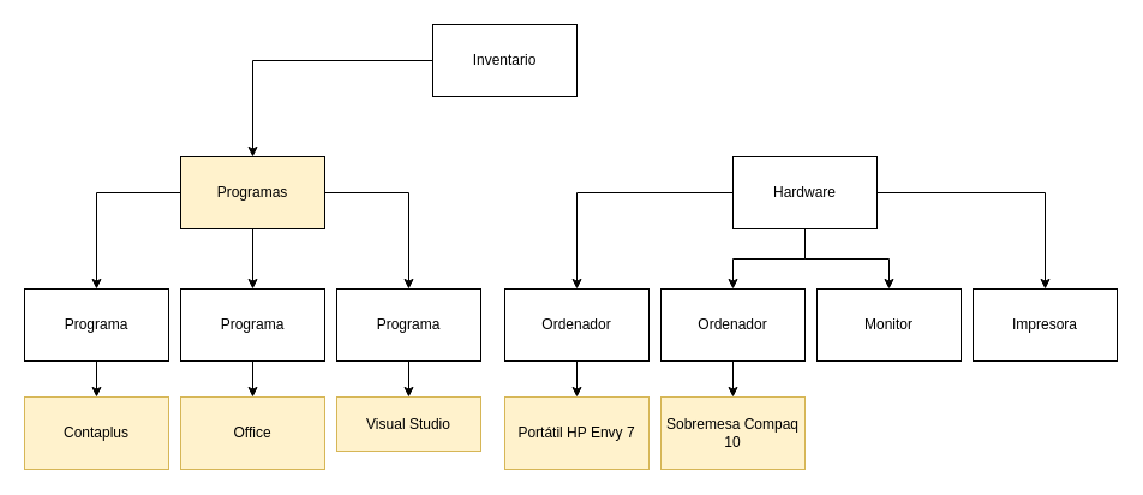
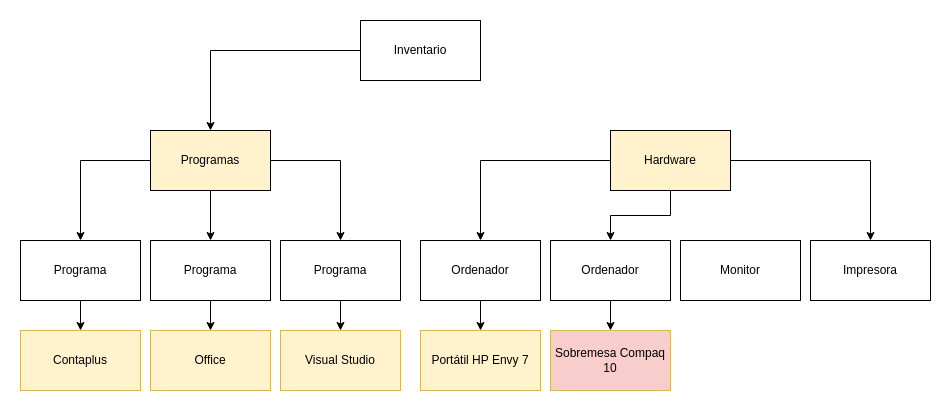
  <mxCell id="0" />
  <mxCell id="1" parent="0" />
  <mxCell id="2" style="edgeStyle=orthogonalEdgeStyle;rounded=0;orthogonalLoop=1;jettySize=auto;html=1;" edge="1" parent="1" source="3" target="12"><mxGeometry relative="1" as="geometry" /></mxCell>
  <mxCell id="3" value="&lt;div&gt;Inventario&lt;/div&gt;" style="rounded=0;whiteSpace=wrap;html=1;" vertex="1" parent="1"><mxGeometry x="360" y="20" width="120" height="60" as="geometry" /></mxCell>
  <mxCell id="4" style="edgeStyle=orthogonalEdgeStyle;rounded=0;orthogonalLoop=1;jettySize=auto;html=1;" edge="1" parent="1" source="8" target="26"><mxGeometry relative="1" as="geometry" /></mxCell>
  <mxCell id="5" style="edgeStyle=orthogonalEdgeStyle;rounded=0;orthogonalLoop=1;jettySize=auto;html=1;" edge="1" parent="1" source="8" target="24"><mxGeometry relative="1" as="geometry" /></mxCell>
- <mxCell id="6" style="edgeStyle=orthogonalEdgeStyle;rounded=0;orthogonalLoop=1;jettySize=auto;html=1;" edge="1" parent="1" source="8" target="22"><mxGeometry relative="1" as="geometry" /></mxCell>
  <mxCell id="7" style="edgeStyle=orthogonalEdgeStyle;rounded=0;orthogonalLoop=1;jettySize=auto;html=1;" edge="1" parent="1" source="8" target="27"><mxGeometry relative="1" as="geometry" /></mxCell>
- <mxCell id="8" value="Hardware" style="rounded=0;whiteSpace=wrap;html=1;" vertex="1" parent="1"><mxGeometry x="610" y="130" width="120" height="60" as="geometry" /></mxCell>
+ <mxCell id="8" value="Hardware" style="rounded=0;whiteSpace=wrap;html=1;fillColor=#fff2cc;" vertex="1" parent="1"><mxGeometry x="610" y="130" width="120" height="60" as="geometry" /></mxCell>
  <mxCell id="9" style="edgeStyle=orthogonalEdgeStyle;rounded=0;orthogonalLoop=1;jettySize=auto;html=1;" edge="1" parent="1" source="12" target="18"><mxGeometry relative="1" as="geometry" /></mxCell>
  <mxCell id="10" style="edgeStyle=orthogonalEdgeStyle;rounded=0;orthogonalLoop=1;jettySize=auto;html=1;" edge="1" parent="1" source="12" target="16"><mxGeometry relative="1" as="geometry" /></mxCell>
  <mxCell id="11" style="edgeStyle=orthogonalEdgeStyle;rounded=0;orthogonalLoop=1;jettySize=auto;html=1;" edge="1" parent="1" source="12" target="14"><mxGeometry relative="1" as="geometry" /></mxCell>
  <mxCell id="12" value="Programas" style="rounded=0;whiteSpace=wrap;html=1;fillColor=#fff2cc;" vertex="1" parent="1"><mxGeometry x="150" y="130" width="120" height="60" as="geometry" /></mxCell>
  <mxCell id="13" style="edgeStyle=orthogonalEdgeStyle;rounded=0;orthogonalLoop=1;jettySize=auto;html=1;" edge="1" parent="1" source="14" target="19"><mxGeometry relative="1" as="geometry" /></mxCell>
  <mxCell id="14" value="Programa" style="rounded=0;whiteSpace=wrap;html=1;" vertex="1" parent="1"><mxGeometry x="280" y="240" width="120" height="60" as="geometry" /></mxCell>
  <mxCell id="15" style="edgeStyle=orthogonalEdgeStyle;rounded=0;orthogonalLoop=1;jettySize=auto;html=1;" edge="1" parent="1" source="16" target="20"><mxGeometry relative="1" as="geometry" /></mxCell>
  <mxCell id="16" value="Programa" style="rounded=0;whiteSpace=wrap;html=1;" vertex="1" parent="1"><mxGeometry x="150" y="240" width="120" height="60" as="geometry" /></mxCell>
  <mxCell id="17" style="edgeStyle=orthogonalEdgeStyle;rounded=0;orthogonalLoop=1;jettySize=auto;html=1;" edge="1" parent="1" source="18" target="21"><mxGeometry relative="1" as="geometry" /></mxCell>
  <mxCell id="18" value="Programa" style="rounded=0;whiteSpace=wrap;html=1;" vertex="1" parent="1"><mxGeometry x="20" y="240" width="120" height="60" as="geometry" /></mxCell>
- <mxCell id="19" value="Visual Studio" style="rounded=0;whiteSpace=wrap;html=1;fillColor=#fff2cc;strokeColor=#d6b656;" vertex="1" parent="1"><mxGeometry x="280" y="330" width="120" height="45" as="geometry" /></mxCell>
+ <mxCell id="19" value="Visual Studio" style="rounded=0;whiteSpace=wrap;html=1;fillColor=#fff2cc;strokeColor=#d6b656;" vertex="1" parent="1"><mxGeometry x="280" y="330" width="120" height="60" as="geometry" /></mxCell>
  <mxCell id="20" value="Office" style="rounded=0;whiteSpace=wrap;html=1;fillColor=#fff2cc;strokeColor=#d6b656;" vertex="1" parent="1"><mxGeometry x="150" y="330" width="120" height="60" as="geometry" /></mxCell>
  <mxCell id="21" value="Contaplus" style="rounded=0;whiteSpace=wrap;html=1;fillColor=#fff2cc;strokeColor=#d6b656;" vertex="1" parent="1"><mxGeometry x="20" y="330" width="120" height="60" as="geometry" /></mxCell>
  <mxCell id="22" value="Monitor" style="rounded=0;whiteSpace=wrap;html=1;" vertex="1" parent="1"><mxGeometry x="680" y="240" width="120" height="60" as="geometry" /></mxCell>
  <mxCell id="23" style="edgeStyle=orthogonalEdgeStyle;rounded=0;orthogonalLoop=1;jettySize=auto;html=1;" edge="1" parent="1" source="24" target="28"><mxGeometry relative="1" as="geometry" /></mxCell>
  <mxCell id="24" value="Ordenador" style="rounded=0;whiteSpace=wrap;html=1;" vertex="1" parent="1"><mxGeometry x="550" y="240" width="120" height="60" as="geometry" /></mxCell>
  <mxCell id="25" style="edgeStyle=orthogonalEdgeStyle;rounded=0;orthogonalLoop=1;jettySize=auto;html=1;" edge="1" parent="1" source="26" target="29"><mxGeometry relative="1" as="geometry" /></mxCell>
  <mxCell id="26" value="Ordenador" style="rounded=0;whiteSpace=wrap;html=1;" vertex="1" parent="1"><mxGeometry x="420" y="240" width="120" height="60" as="geometry" /></mxCell>
  <mxCell id="27" value="Impresora" style="rounded=0;whiteSpace=wrap;html=1;" vertex="1" parent="1"><mxGeometry x="810" y="240" width="120" height="60" as="geometry" /></mxCell>
- <mxCell id="28" value="Sobremesa Compaq 10" style="rounded=0;whiteSpace=wrap;html=1;fillColor=#fff2cc;strokeColor=#d6b656;" vertex="1" parent="1"><mxGeometry x="550" y="330" width="120" height="60" as="geometry" /></mxCell>
+ <mxCell id="28" value="Sobremesa Compaq 10" style="rounded=0;whiteSpace=wrap;html=1;fillColor=#f8cecc;strokeColor=#d6b656;" vertex="1" parent="1"><mxGeometry x="550" y="330" width="120" height="60" as="geometry" /></mxCell>
  <mxCell id="29" value="Portátil HP Envy 7" style="rounded=0;whiteSpace=wrap;html=1;fillColor=#fff2cc;strokeColor=#d6b656;" vertex="1" parent="1"><mxGeometry x="420" y="330" width="120" height="60" as="geometry" /></mxCell>
